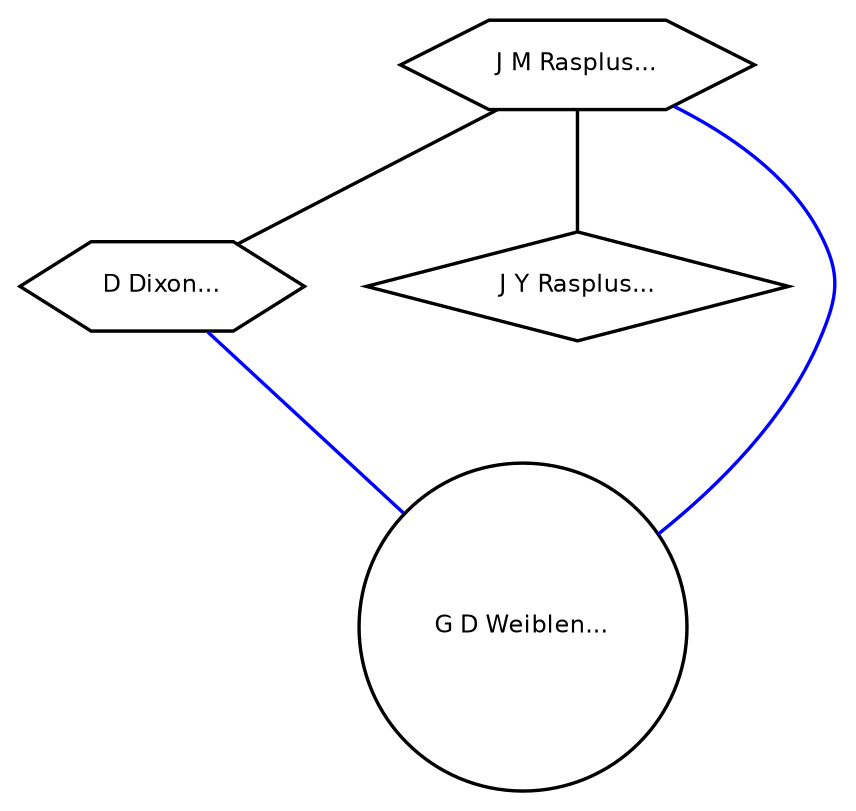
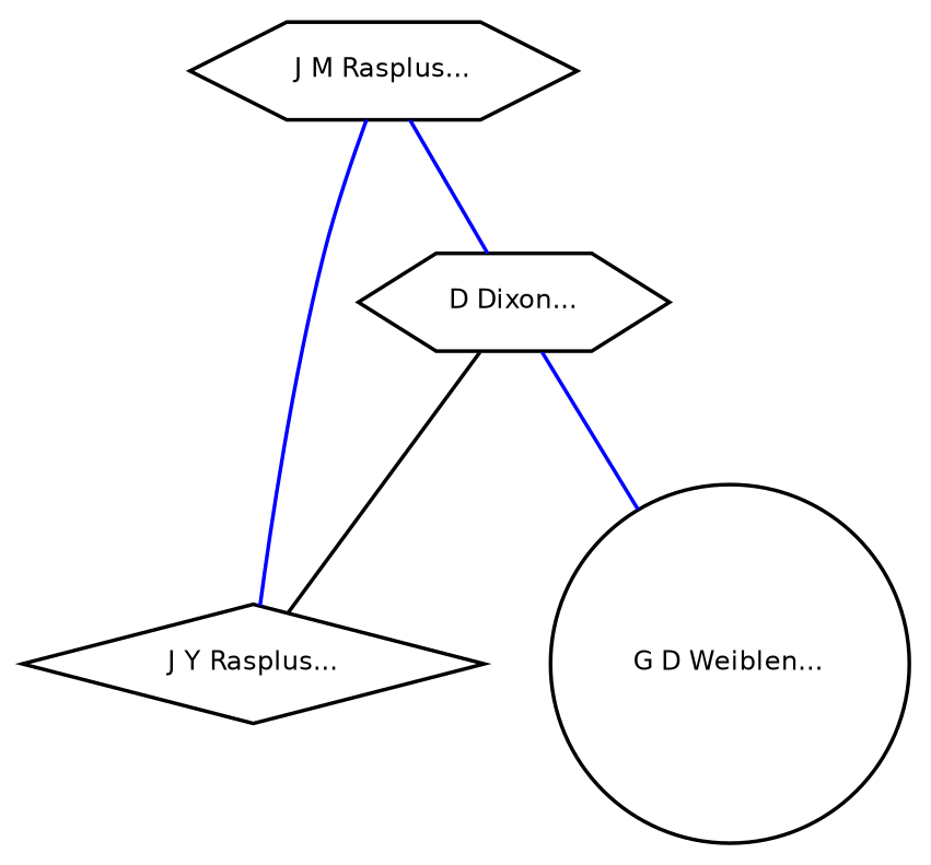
  graph {
    node [fontname=Helvetica fontsize=7 shape=hexagon]
    edge [color=blue fontname=Helvetica fontsize=7]
    n1 [height=0.27433100247 label="J M Rasplus..." width=0.27433100247]
    n2 [height=0.27433100247 label="D Dixon..." width=0.27433100247]
    n3 [height=0.27433100247 label="J Y Rasplus..." shape=diamond width=0.27433100247]
    n4 [height=0.27433100247 label="G D Weiblen..." shape=circle width=0.27433100247]
-   n1 -- n2 [color=black]
-   n1 -- n3 [color=black]
-   n1 -- n4
+   n1 -- n2
+   n1 -- n3
+   n2 -- n3 [color=black]
    n2 -- n4
  }
